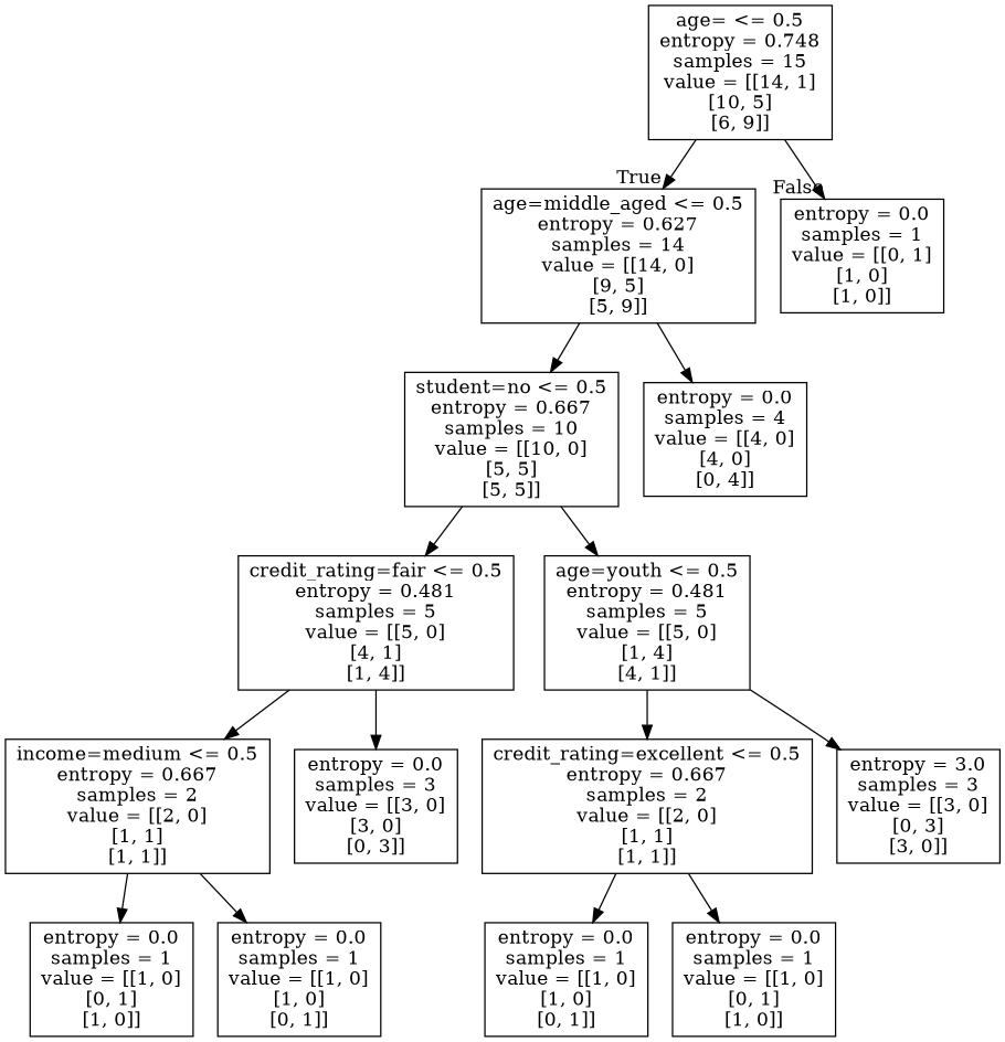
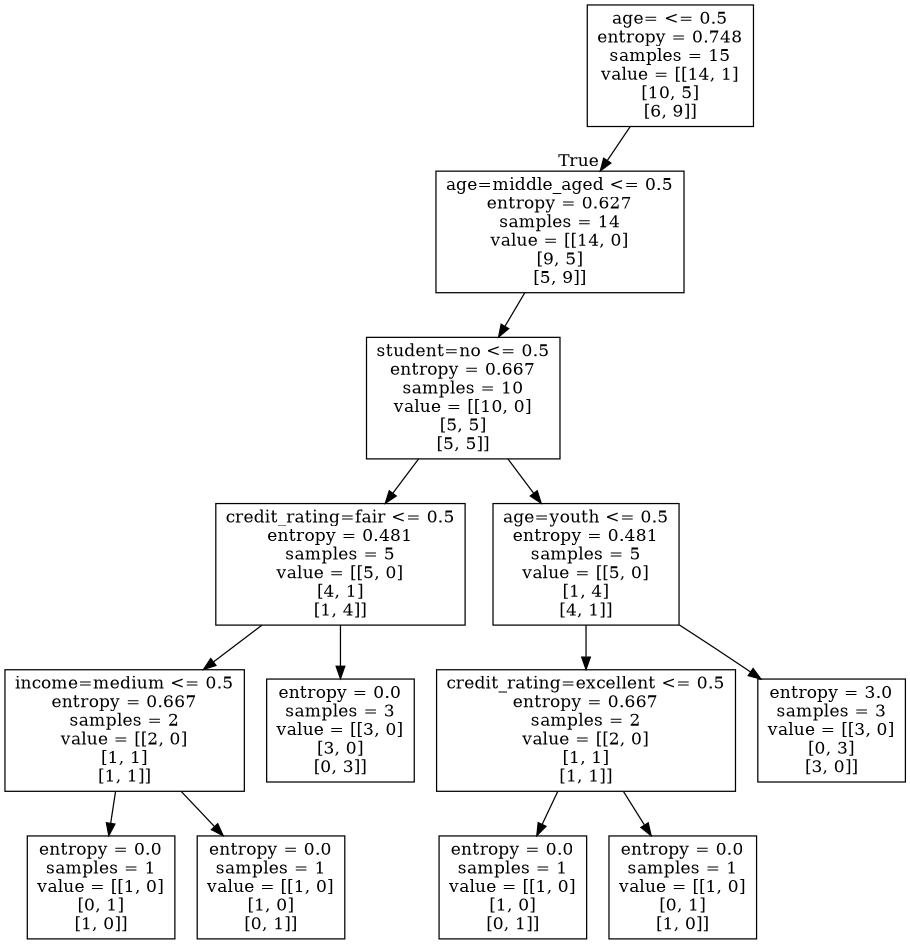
  digraph {
    node [shape=box]
    n1 [label="age= <= 0.5\nentropy = 0.748\nsamples = 15\nvalue = [[14, 1]\n[10, 5]\n[6, 9]]"]
    n2 [label="age=middle_aged <= 0.5\nentropy = 0.627\nsamples = 14\nvalue = [[14, 0]\n[9, 5]\n[5, 9]]"]
-   n3 [label="entropy = 0.0\nsamples = 1\nvalue = [[0, 1]\n[1, 0]\n[1, 0]]"]
    n4 [label="student=no <= 0.5\nentropy = 0.667\nsamples = 10\nvalue = [[10, 0]\n[5, 5]\n[5, 5]]"]
-   n5 [label="entropy = 0.0\nsamples = 4\nvalue = [[4, 0]\n[4, 0]\n[0, 4]]"]
    n6 [label="credit_rating=fair <= 0.5\nentropy = 0.481\nsamples = 5\nvalue = [[5, 0]\n[4, 1]\n[1, 4]]"]
    n7 [label="age=youth <= 0.5\nentropy = 0.481\nsamples = 5\nvalue = [[5, 0]\n[1, 4]\n[4, 1]]"]
    n8 [label="income=medium <= 0.5\nentropy = 0.667\nsamples = 2\nvalue = [[2, 0]\n[1, 1]\n[1, 1]]"]
    n9 [label="entropy = 0.0\nsamples = 3\nvalue = [[3, 0]\n[3, 0]\n[0, 3]]"]
    n10 [label="credit_rating=excellent <= 0.5\nentropy = 0.667\nsamples = 2\nvalue = [[2, 0]\n[1, 1]\n[1, 1]]"]
    n11 [label="entropy = 3.0\nsamples = 3\nvalue = [[3, 0]\n[0, 3]\n[3, 0]]"]
    n12 [label="entropy = 0.0\nsamples = 1\nvalue = [[1, 0]\n[0, 1]\n[1, 0]]"]
    n13 [label="entropy = 0.0\nsamples = 1\nvalue = [[1, 0]\n[1, 0]\n[0, 1]]"]
    n14 [label="entropy = 0.0\nsamples = 1\nvalue = [[1, 0]\n[1, 0]\n[0, 1]]"]
    n15 [label="entropy = 0.0\nsamples = 1\nvalue = [[1, 0]\n[0, 1]\n[1, 0]]"]
    n1 -> n2 [headlabel=True labelangle=45 labeldistance=2.5]
-   n1 -> n3 [headlabel=False labelangle=-45 labeldistance=2.5]
    n2 -> n4
-   n2 -> n5
    n4 -> n6
    n4 -> n7
    n6 -> n8
    n6 -> n9
    n7 -> n10
    n7 -> n11
    n8 -> n12
    n8 -> n13
    n10 -> n14
    n10 -> n15
  }
